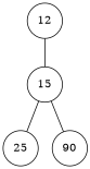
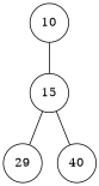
  digraph {
    node [shape=circle]
    edge [arrowhead=none arrowtail=none]
-   n1 [label=12]
+   n1 [label=10]
    n2 [label=15]
-   n3 [label=25]
-   n4 [label=90]
+   n3 [label=29]
+   n4 [label=40]
    n1 -> n2
    n2 -> n3
    n2 -> n4
  }
